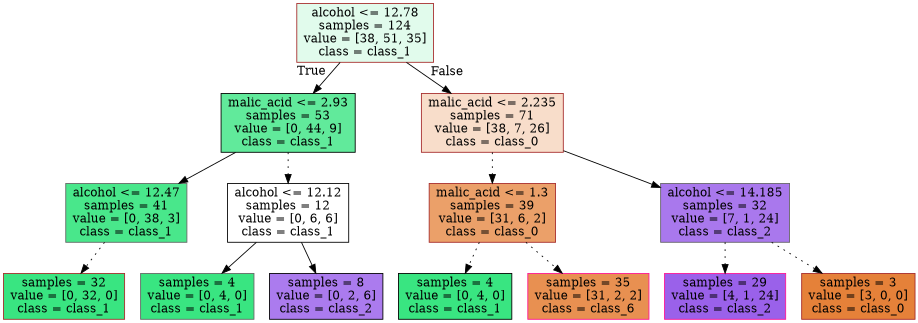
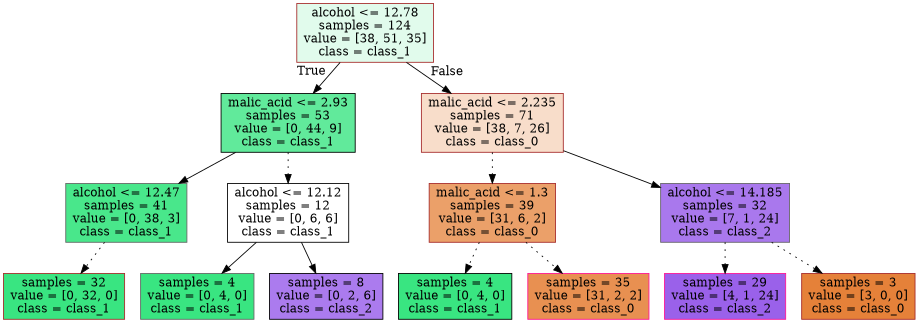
  digraph {
    node [color=brown fillcolor="#39e581" shape=box style=filled]
    edge [style=dotted]
    n1 [fillcolor="#e1fbec" label="alcohol <= 12.78\nsamples = 124\nvalue = [38, 51, 35]\nclass = class_1"]
    n2 [color=black fillcolor="#61ea9b" label="malic_acid <= 2.93\nsamples = 53\nvalue = [0, 44, 9]\nclass = class_1"]
    n3 [fillcolor="#f8ddca" label="malic_acid <= 2.235\nsamples = 71\nvalue = [38, 7, 26]\nclass = class_0"]
    n4 [color=gray40 fillcolor="#49e78b" label="alcohol <= 12.47\nsamples = 41\nvalue = [0, 38, 3]\nclass = class_1"]
    n5 [color=black fillcolor="#ffffff" label="alcohol <= 12.12\nsamples = 12\nvalue = [0, 6, 6]\nclass = class_1"]
    n6 [fillcolor="#eba069" label="malic_acid <= 1.3\nsamples = 39\nvalue = [31, 6, 2]\nclass = class_0"]
    n7 [color=gray40 fillcolor="#a978ed" label="alcohol <= 14.185\nsamples = 32\nvalue = [7, 1, 24]\nclass = class_2"]
    n8 [label="samples = 32\nvalue = [0, 32, 0]\nclass = class_1"]
    n9 [color=gray40 label="samples = 4\nvalue = [0, 4, 0]\nclass = class_1"]
    n10 [color=black fillcolor="#ab7bee" label="samples = 8\nvalue = [0, 2, 6]\nclass = class_2"]
    n11 [color=black label="samples = 4\nvalue = [0, 4, 0]\nclass = class_1"]
-   n12 [color=deeppink fillcolor="#e89051" label="samples = 35\nvalue = [31, 2, 2]\nclass = class_6"]
+   n12 [color=deeppink fillcolor="#e89051" label="samples = 35\nvalue = [31, 2, 2]\nclass = class_0"]
    n13 [color=deeppink fillcolor="#9a61ea" label="samples = 29\nvalue = [4, 1, 24]\nclass = class_2"]
    n14 [fillcolor="#e58139" label="samples = 3\nvalue = [3, 0, 0]\nclass = class_0"]
    n1 -> n2 [headlabel=True labelangle=45 labeldistance=2.5 style=solid]
    n1 -> n3 [headlabel=False labelangle=-45 labeldistance=2.5 style=solid]
    n2 -> n4 [style=solid]
    n2 -> n5
    n3 -> n6
    n3 -> n7 [style=solid]
    n4 -> n8
    n5 -> n9 [style=solid]
    n5 -> n10 [style=solid]
    n6 -> n11
    n6 -> n12
    n7 -> n13
    n7 -> n14
  }
